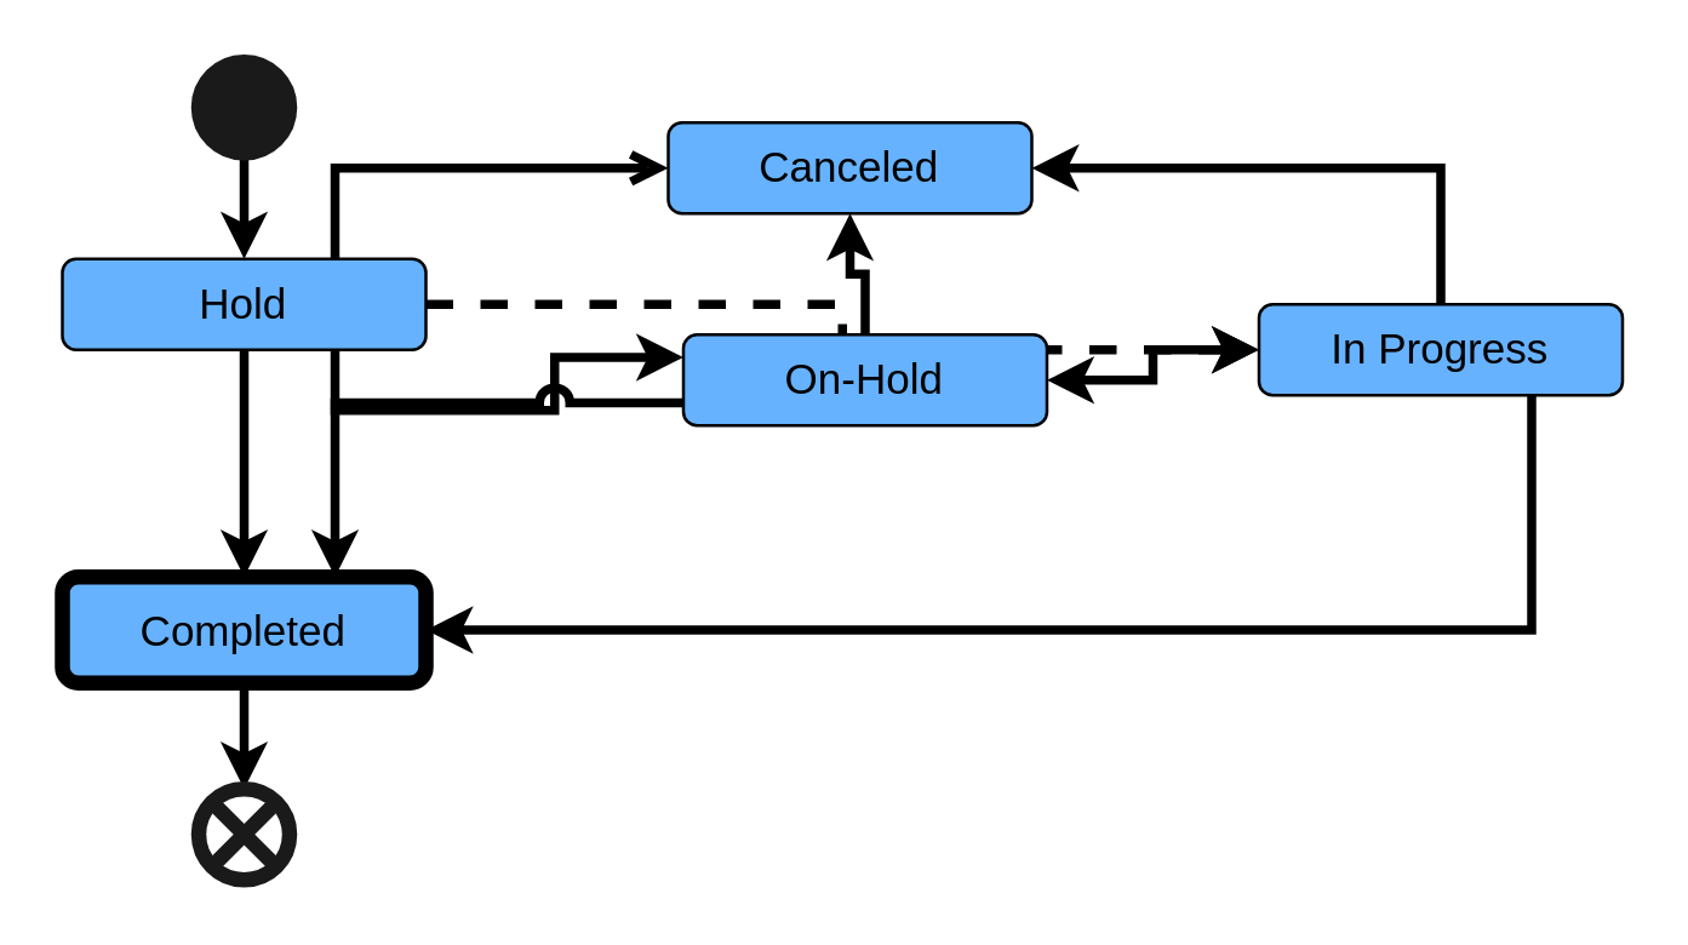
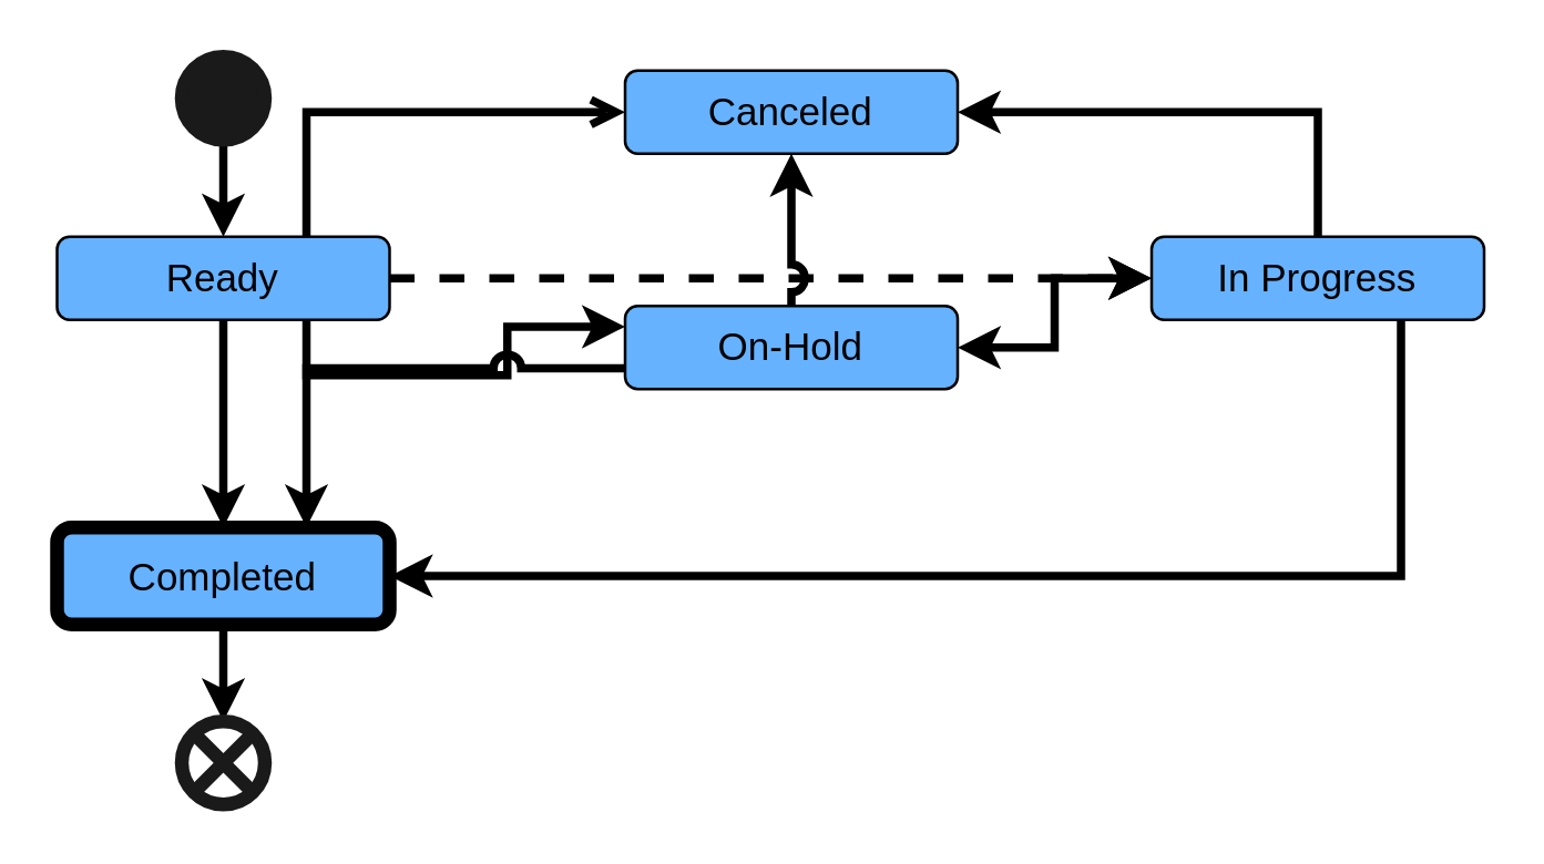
  <mxCell id="0" />
  <mxCell id="1" parent="0" />
  <mxCell id="2" style="edgeStyle=orthogonalEdgeStyle;rounded=0;jumpStyle=arc;jumpSize=6;orthogonalLoop=1;jettySize=auto;html=1;exitX=1;exitY=0.5;exitDx=0;exitDy=0;fontSize=14;startArrow=classic;startFill=1;entryX=0.5;entryY=0;entryDx=0;entryDy=0;strokeWidth=3;endArrow=none;" edge="1" parent="1" source="3" target="10"><mxGeometry relative="1" as="geometry"><mxPoint x="470" y="65" as="targetPoint" /></mxGeometry></mxCell>
- <mxCell id="3" value="&lt;font style=&quot;font-size: 14px;&quot;&gt;Canceled&lt;/font&gt;" style="rounded=1;whiteSpace=wrap;html=1;fillColor=#66B2FF;" vertex="1" parent="1"><mxGeometry x="220" y="40" width="120" height="30" as="geometry" /></mxCell>
+ <mxCell id="3" value="&lt;font style=&quot;font-size: 14px;&quot;&gt;Canceled&lt;/font&gt;" style="rounded=1;whiteSpace=wrap;html=1;fillColor=#66B2FF;" vertex="1" parent="1"><mxGeometry x="225" y="25" width="120" height="30" as="geometry" /></mxCell>
  <mxCell id="4" style="edgeStyle=orthogonalEdgeStyle;rounded=0;orthogonalLoop=1;jettySize=auto;html=1;exitX=0.5;exitY=1;exitDx=0;exitDy=0;entryX=0.5;entryY=0;entryDx=0;entryDy=0;fontSize=14;strokeWidth=3;" edge="1" parent="1" source="8" target="17"><mxGeometry relative="1" as="geometry" /></mxCell>
  <mxCell id="5" style="edgeStyle=orthogonalEdgeStyle;rounded=0;jumpStyle=arc;jumpSize=6;orthogonalLoop=1;jettySize=auto;html=1;exitX=0.75;exitY=0;exitDx=0;exitDy=0;fontSize=14;startArrow=none;startFill=0;entryX=0;entryY=0.5;entryDx=0;entryDy=0;strokeWidth=3;endArrow=open;" edge="1" parent="1" source="8" target="3"><mxGeometry relative="1" as="geometry"><mxPoint x="110" y="60" as="targetPoint" /></mxGeometry></mxCell>
  <mxCell id="6" style="edgeStyle=orthogonalEdgeStyle;rounded=0;jumpStyle=arc;jumpSize=6;orthogonalLoop=1;jettySize=auto;html=1;exitX=1;exitY=0.5;exitDx=0;exitDy=0;entryX=0;entryY=0.5;entryDx=0;entryDy=0;fontSize=14;startArrow=none;startFill=0;strokeWidth=3;dashed=1;" edge="1" parent="1" source="8" target="10"><mxGeometry relative="1" as="geometry" /></mxCell>
  <mxCell id="7" style="edgeStyle=orthogonalEdgeStyle;rounded=0;jumpStyle=arc;jumpSize=6;orthogonalLoop=1;jettySize=auto;html=1;exitX=0.75;exitY=1;exitDx=0;exitDy=0;fontSize=14;startArrow=none;startFill=0;strokeWidth=3;entryX=0;entryY=0.25;entryDx=0;entryDy=0;" edge="1" parent="1" source="8" target="14"><mxGeometry relative="1" as="geometry"><mxPoint x="120" y="150" as="targetPoint" /></mxGeometry></mxCell>
- <mxCell id="8" value="&lt;span style=&quot;font-size: 14px;&quot;&gt;Hold&lt;/span&gt;" style="rounded=1;whiteSpace=wrap;html=1;fillColor=#66B2FF;" vertex="1" parent="1"><mxGeometry x="20" y="85" width="120" height="30" as="geometry" /></mxCell>
+ <mxCell id="8" value="&lt;span style=&quot;font-size: 14px;&quot;&gt;Ready&lt;/span&gt;" style="rounded=1;whiteSpace=wrap;html=1;fillColor=#66B2FF;" vertex="1" parent="1"><mxGeometry x="20" y="85" width="120" height="30" as="geometry" /></mxCell>
  <mxCell id="9" style="edgeStyle=orthogonalEdgeStyle;rounded=0;jumpStyle=arc;jumpSize=6;orthogonalLoop=1;jettySize=auto;html=1;exitX=0.75;exitY=1;exitDx=0;exitDy=0;fontSize=14;startArrow=none;startFill=0;entryX=1;entryY=0.5;entryDx=0;entryDy=0;strokeWidth=3;" edge="1" parent="1" source="10" target="17"><mxGeometry relative="1" as="geometry"><mxPoint x="505" y="190" as="targetPoint" /></mxGeometry></mxCell>
- <mxCell id="10" value="&lt;span style=&quot;font-size: 14px;&quot;&gt;In Progress&lt;/span&gt;" style="rounded=1;whiteSpace=wrap;html=1;fillColor=#66B2FF;" vertex="1" parent="1"><mxGeometry x="415" y="100" width="120" height="30" as="geometry" /></mxCell>
+ <mxCell id="10" value="&lt;span style=&quot;font-size: 14px;&quot;&gt;In Progress&lt;/span&gt;" style="rounded=1;whiteSpace=wrap;html=1;fillColor=#66B2FF;" vertex="1" parent="1"><mxGeometry x="415" y="85" width="120" height="30" as="geometry" /></mxCell>
  <mxCell id="11" style="edgeStyle=orthogonalEdgeStyle;rounded=0;orthogonalLoop=1;jettySize=auto;html=1;exitX=0.5;exitY=0;exitDx=0;exitDy=0;entryX=0.5;entryY=1;entryDx=0;entryDy=0;fontSize=14;jumpStyle=arc;strokeWidth=3;" edge="1" parent="1" source="14" target="3"><mxGeometry relative="1" as="geometry" /></mxCell>
  <mxCell id="12" style="edgeStyle=orthogonalEdgeStyle;rounded=0;jumpStyle=arc;jumpSize=6;orthogonalLoop=1;jettySize=auto;html=1;exitX=1;exitY=0.5;exitDx=0;exitDy=0;fontSize=14;startArrow=classic;startFill=1;strokeWidth=3;" edge="1" parent="1" source="14" target="10"><mxGeometry relative="1" as="geometry"><mxPoint x="460" y="150" as="targetPoint" /></mxGeometry></mxCell>
  <mxCell id="13" style="edgeStyle=orthogonalEdgeStyle;rounded=0;jumpStyle=arc;jumpSize=6;orthogonalLoop=1;jettySize=auto;html=1;exitX=0;exitY=0.75;exitDx=0;exitDy=0;fontSize=14;startArrow=none;startFill=0;entryX=0.75;entryY=0;entryDx=0;entryDy=0;strokeWidth=3;" edge="1" parent="1" source="14" target="17"><mxGeometry relative="1" as="geometry"><mxPoint x="110" y="180" as="targetPoint" /></mxGeometry></mxCell>
  <mxCell id="14" value="&lt;span style=&quot;font-size: 14px;&quot;&gt;On-Hold&lt;/span&gt;" style="rounded=1;whiteSpace=wrap;html=1;fillColor=#66B2FF;" vertex="1" parent="1"><mxGeometry x="225" y="110" width="120" height="30" as="geometry" /></mxCell>
  <mxCell id="15" style="edgeStyle=orthogonalEdgeStyle;rounded=0;orthogonalLoop=1;jettySize=auto;html=1;exitX=1;exitY=0.5;exitDx=0;exitDy=0;entryX=0;entryY=0.5;entryDx=0;entryDy=0;fontSize=14;strokeWidth=3;" edge="1" parent="1"><mxGeometry relative="1" as="geometry"><mxPoint x="140" y="110" as="sourcePoint" /></mxGeometry></mxCell>
  <mxCell id="16" style="edgeStyle=orthogonalEdgeStyle;rounded=0;jumpStyle=arc;jumpSize=6;orthogonalLoop=1;jettySize=auto;html=1;exitX=0.5;exitY=1;exitDx=0;exitDy=0;entryX=0.5;entryY=0;entryDx=0;entryDy=0;fontSize=14;startArrow=none;startFill=0;strokeWidth=3;" edge="1" parent="1" source="17" target="20"><mxGeometry relative="1" as="geometry" /></mxCell>
  <mxCell id="17" value="&lt;span style=&quot;font-size: 14px;&quot;&gt;Completed&lt;/span&gt;" style="rounded=1;whiteSpace=wrap;html=1;fillColor=#66B2FF;strokeWidth=5;" vertex="1" parent="1"><mxGeometry x="20" y="190" width="120" height="35" as="geometry" /></mxCell>
  <mxCell id="18" style="edgeStyle=orthogonalEdgeStyle;rounded=0;jumpStyle=arc;jumpSize=6;orthogonalLoop=1;jettySize=auto;html=1;entryX=0.5;entryY=0;entryDx=0;entryDy=0;fontSize=14;startArrow=none;startFill=0;strokeWidth=3;" edge="1" parent="1" source="19" target="8"><mxGeometry relative="1" as="geometry" /></mxCell>
  <mxCell id="19" value="" style="ellipse;whiteSpace=wrap;html=1;aspect=fixed;fontSize=14;strokeWidth=5;fillColor=#1A1A1A;strokeColor=#1A1A1A;" vertex="1" parent="1"><mxGeometry x="65" y="20" width="30" height="30" as="geometry" /></mxCell>
  <mxCell id="20" value="" style="shape=sumEllipse;perimeter=ellipsePerimeter;whiteSpace=wrap;html=1;backgroundOutline=1;fontSize=14;strokeColor=#1A1A1A;strokeWidth=5;fillColor=#FFFFFF;" vertex="1" parent="1"><mxGeometry x="65" y="260" width="30" height="30" as="geometry" /></mxCell>
